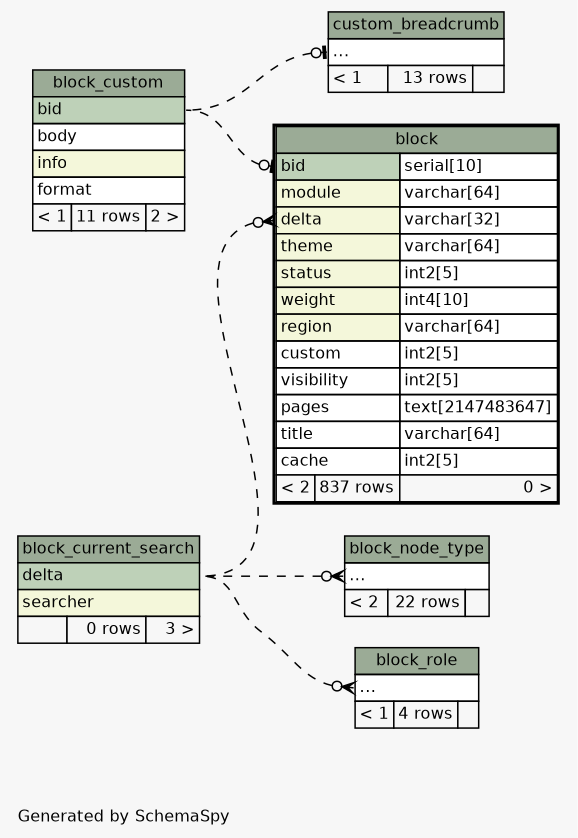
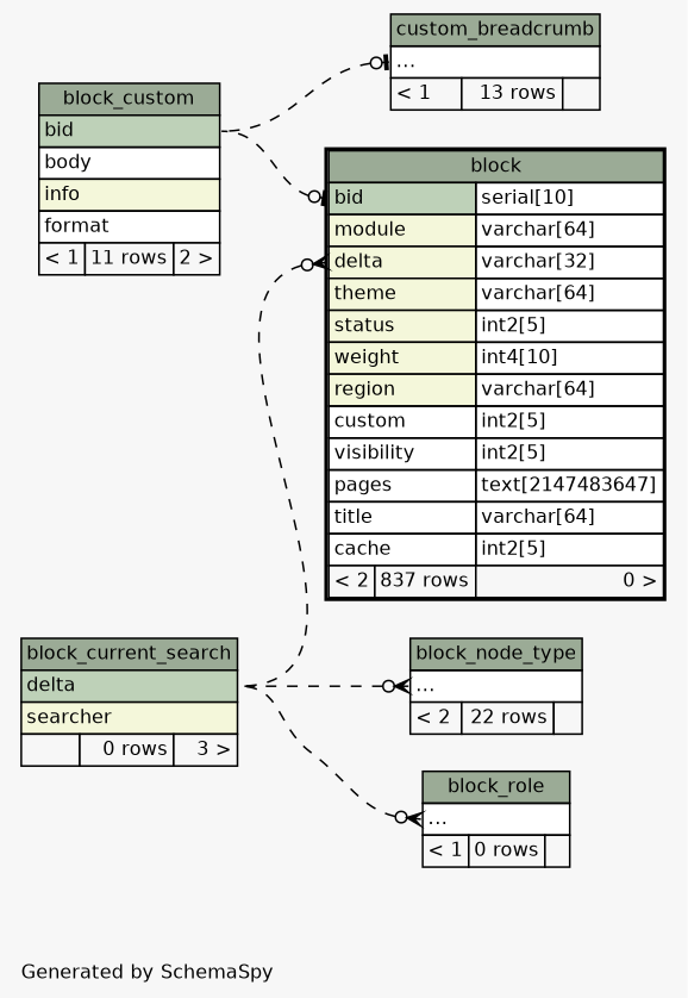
  digraph {
    bgcolor="#f7f7f7"
    fontname=Helvetica
    fontsize=11
    label="\nGenerated by SchemaSpy"
    labeljust=l
    nodesep=0.18
    rankdir=RL
    ranksep=0.46
    node [fontname=Helvetica fontsize=11 shape=plaintext]
    edge [arrowhead=none arrowsize=0.8 arrowtail=crowodot dir=back headport="delta:e" style=dashed tailport="elipses:w"]
    n1 [label=<     <TABLE BORDER="2" CELLBORDER="1" CELLSPACING="0" BGCOLOR="#ffffff">       <TR><TD COLSPAN="3" BGCOLOR="#9bab96" ALIGN="CENTER">block</TD></TR>       <TR><TD PORT="bid" COLSPAN="2" BGCOLOR="#bed1b8" ALIGN="LEFT">bid</TD><TD PORT="bid.type" ALIGN="LEFT">serial[10]</TD></TR>       <TR><TD PORT="module" COLSPAN="2" BGCOLOR="#f4f7da" ALIGN="LEFT">module</TD><TD PORT="module.type" ALIGN="LEFT">varchar[64]</TD></TR>       <TR><TD PORT="delta" COLSPAN="2" BGCOLOR="#f4f7da" ALIGN="LEFT">delta</TD><TD PORT="delta.type" ALIGN="LEFT">varchar[32]</TD></TR>       <TR><TD PORT="theme" COLSPAN="2" BGCOLOR="#f4f7da" ALIGN="LEFT">theme</TD><TD PORT="theme.type" ALIGN="LEFT">varchar[64]</TD></TR>       <TR><TD PORT="status" COLSPAN="2" BGCOLOR="#f4f7da" ALIGN="LEFT">status</TD><TD PORT="status.type" ALIGN="LEFT">int2[5]</TD></TR>       <TR><TD PORT="weight" COLSPAN="2" BGCOLOR="#f4f7da" ALIGN="LEFT">weight</TD><TD PORT="weight.type" ALIGN="LEFT">int4[10]</TD></TR>       <TR><TD PORT="region" COLSPAN="2" BGCOLOR="#f4f7da" ALIGN="LEFT">region</TD><TD PORT="region.type" ALIGN="LEFT">varchar[64]</TD></TR>       <TR><TD PORT="custom" COLSPAN="2" ALIGN="LEFT">custom</TD><TD PORT="custom.type" ALIGN="LEFT">int2[5]</TD></TR>       <TR><TD PORT="visibility" COLSPAN="2" ALIGN="LEFT">visibility</TD><TD PORT="visibility.type" ALIGN="LEFT">int2[5]</TD></TR>       <TR><TD PORT="pages" COLSPAN="2" ALIGN="LEFT">pages</TD><TD PORT="pages.type" ALIGN="LEFT">text[2147483647]</TD></TR>       <TR><TD PORT="title" COLSPAN="2" ALIGN="LEFT">title</TD><TD PORT="title.type" ALIGN="LEFT">varchar[64]</TD></TR>       <TR><TD PORT="cache" COLSPAN="2" ALIGN="LEFT">cache</TD><TD PORT="cache.type" ALIGN="LEFT">int2[5]</TD></TR>       <TR><TD ALIGN="LEFT" BGCOLOR="#f7f7f7">&lt; 2</TD><TD ALIGN="RIGHT" BGCOLOR="#f7f7f7">837 rows</TD><TD ALIGN="RIGHT" BGCOLOR="#f7f7f7">0 &gt;</TD></TR>     </TABLE>>]
    n2 [label=<     <TABLE BORDER="0" CELLBORDER="1" CELLSPACING="0" BGCOLOR="#ffffff">       <TR><TD COLSPAN="3" BGCOLOR="#9bab96" ALIGN="CENTER">block_custom</TD></TR>       <TR><TD PORT="bid" COLSPAN="3" BGCOLOR="#bed1b8" ALIGN="LEFT">bid</TD></TR>       <TR><TD PORT="body" COLSPAN="3" ALIGN="LEFT">body</TD></TR>       <TR><TD PORT="info" COLSPAN="3" BGCOLOR="#f4f7da" ALIGN="LEFT">info</TD></TR>       <TR><TD PORT="format" COLSPAN="3" ALIGN="LEFT">format</TD></TR>       <TR><TD ALIGN="LEFT" BGCOLOR="#f7f7f7">&lt; 1</TD><TD ALIGN="RIGHT" BGCOLOR="#f7f7f7">11 rows</TD><TD ALIGN="RIGHT" BGCOLOR="#f7f7f7">2 &gt;</TD></TR>     </TABLE>>]
    n3 [label=<     <TABLE BORDER="0" CELLBORDER="1" CELLSPACING="0" BGCOLOR="#ffffff">       <TR><TD COLSPAN="3" BGCOLOR="#9bab96" ALIGN="CENTER">block_current_search</TD></TR>       <TR><TD PORT="delta" COLSPAN="3" BGCOLOR="#bed1b8" ALIGN="LEFT">delta</TD></TR>       <TR><TD PORT="searcher" COLSPAN="3" BGCOLOR="#f4f7da" ALIGN="LEFT">searcher</TD></TR>       <TR><TD ALIGN="LEFT" BGCOLOR="#f7f7f7">  </TD><TD ALIGN="RIGHT" BGCOLOR="#f7f7f7">0 rows</TD><TD ALIGN="RIGHT" BGCOLOR="#f7f7f7">3 &gt;</TD></TR>     </TABLE>>]
    n4 [label=<     <TABLE BORDER="0" CELLBORDER="1" CELLSPACING="0" BGCOLOR="#ffffff">       <TR><TD COLSPAN="3" BGCOLOR="#9bab96" ALIGN="CENTER">block_node_type</TD></TR>       <TR><TD PORT="elipses" COLSPAN="3" ALIGN="LEFT">...</TD></TR>       <TR><TD ALIGN="LEFT" BGCOLOR="#f7f7f7">&lt; 2</TD><TD ALIGN="RIGHT" BGCOLOR="#f7f7f7">22 rows</TD><TD ALIGN="RIGHT" BGCOLOR="#f7f7f7">  </TD></TR>     </TABLE>>]
-   n5 [label=<     <TABLE BORDER="0" CELLBORDER="1" CELLSPACING="0" BGCOLOR="#ffffff">       <TR><TD COLSPAN="3" BGCOLOR="#9bab96" ALIGN="CENTER">block_role</TD></TR>       <TR><TD PORT="elipses" COLSPAN="3" ALIGN="LEFT">...</TD></TR>       <TR><TD ALIGN="LEFT" BGCOLOR="#f7f7f7">&lt; 1</TD><TD ALIGN="RIGHT" BGCOLOR="#f7f7f7">4 rows</TD><TD ALIGN="RIGHT" BGCOLOR="#f7f7f7">  </TD></TR>     </TABLE>>]
+   n5 [label=<     <TABLE BORDER="0" CELLBORDER="1" CELLSPACING="0" BGCOLOR="#ffffff">       <TR><TD COLSPAN="3" BGCOLOR="#9bab96" ALIGN="CENTER">block_role</TD></TR>       <TR><TD PORT="elipses" COLSPAN="3" ALIGN="LEFT">...</TD></TR>       <TR><TD ALIGN="LEFT" BGCOLOR="#f7f7f7">&lt; 1</TD><TD ALIGN="RIGHT" BGCOLOR="#f7f7f7">0 rows</TD><TD ALIGN="RIGHT" BGCOLOR="#f7f7f7">  </TD></TR>     </TABLE>>]
    n6 [label=<     <TABLE BORDER="0" CELLBORDER="1" CELLSPACING="0" BGCOLOR="#ffffff">       <TR><TD COLSPAN="3" BGCOLOR="#9bab96" ALIGN="CENTER">custom_breadcrumb</TD></TR>       <TR><TD PORT="elipses" COLSPAN="3" ALIGN="LEFT">...</TD></TR>       <TR><TD ALIGN="LEFT" BGCOLOR="#f7f7f7">&lt; 1</TD><TD ALIGN="RIGHT" BGCOLOR="#f7f7f7">13 rows</TD><TD ALIGN="RIGHT" BGCOLOR="#f7f7f7">  </TD></TR>     </TABLE>>]
    n1 -> n2 [arrowtail=teeodot headport="bid:e" tailport="bid:w"]
    n1 -> n3 [tailport="delta:w"]
    n4 -> n3
    n5 -> n3
    n6 -> n2 [arrowtail=teeodot headport="bid:e"]
  }
